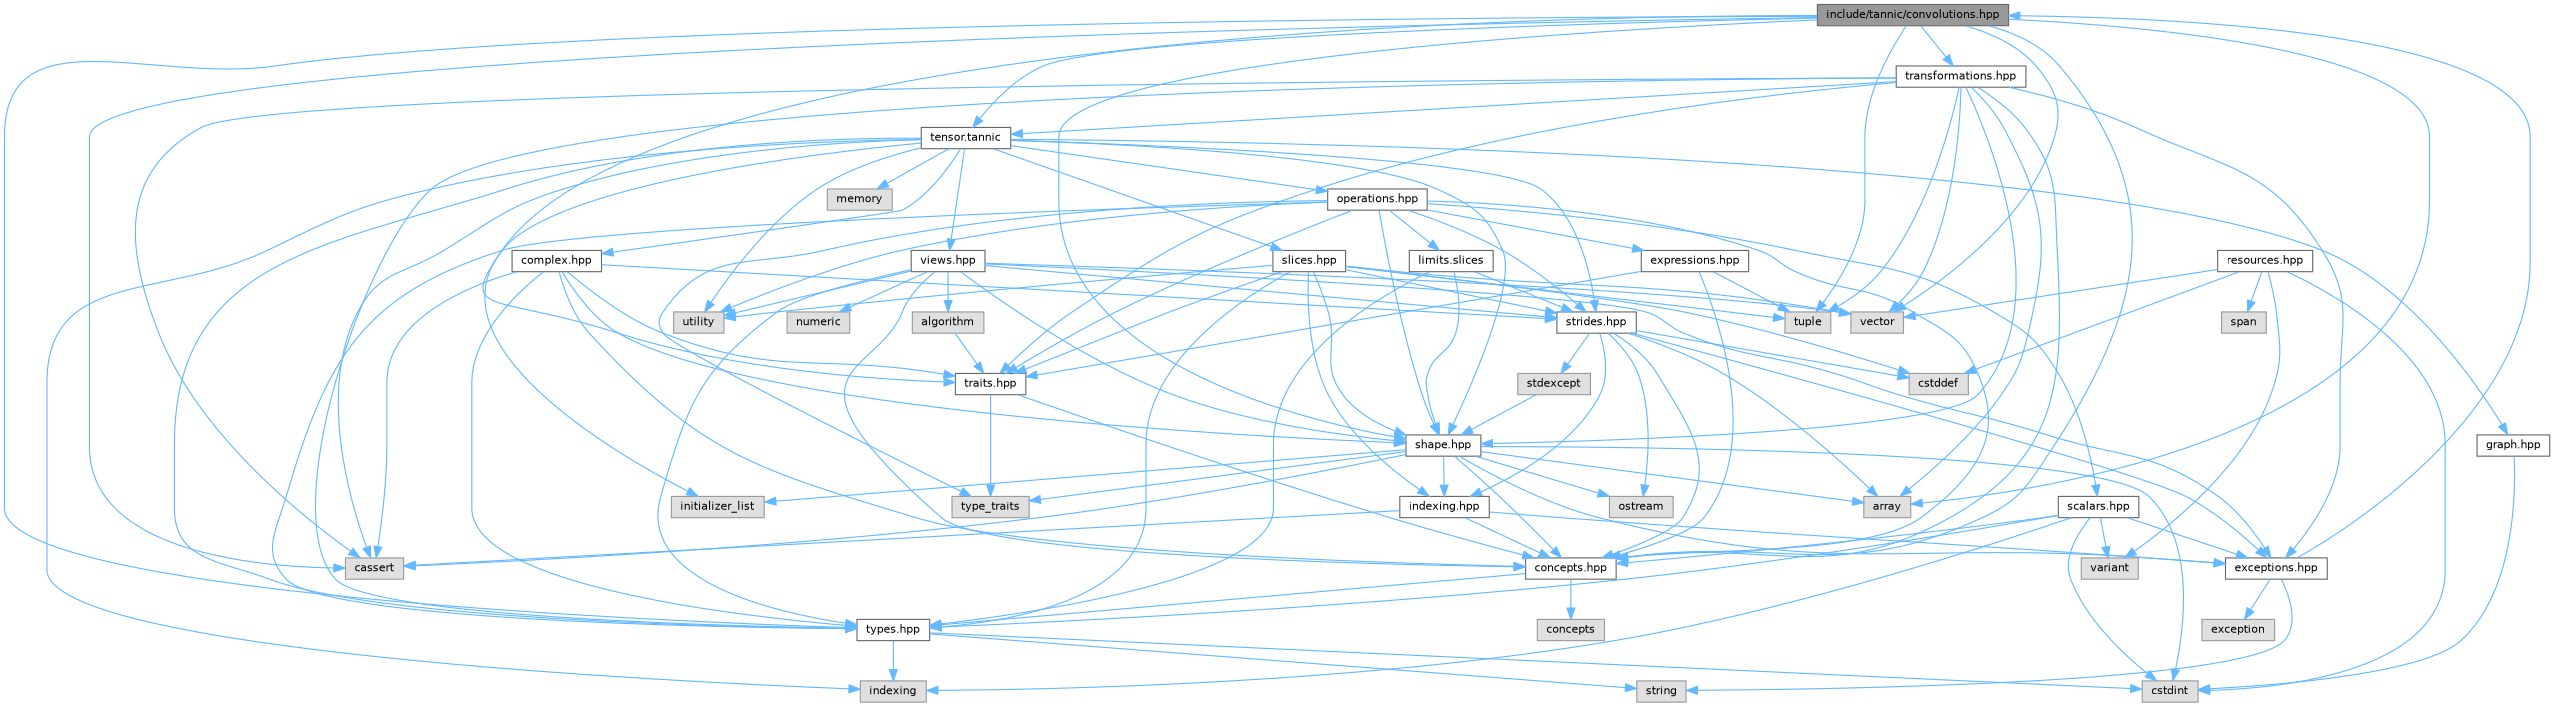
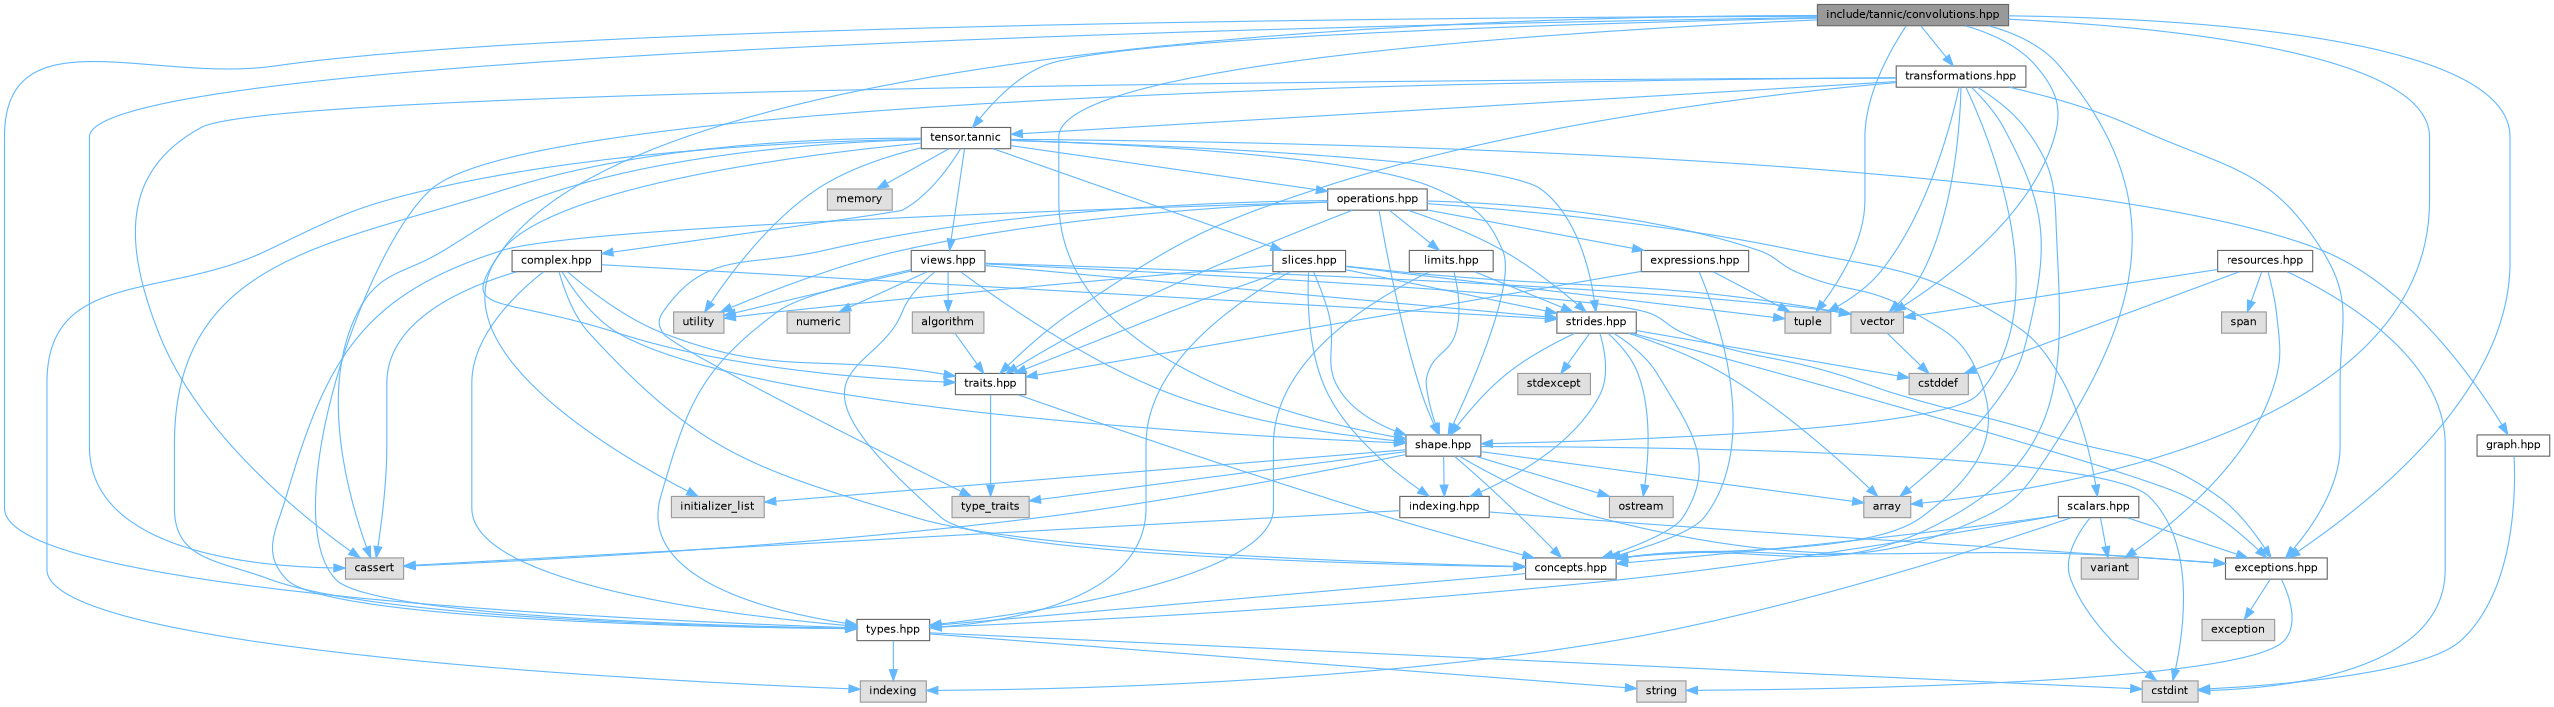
  digraph {
    node [color=grey60 fillcolor="#E0E0E0" fontname=Helvetica fontsize=10 shape=box style=filled]
    edge [color=steelblue1 fontname=Helvetica fontsize=10 labelfontname=Helvetica labelfontsize=10 style=solid]
    n1 [color=gray40 fillcolor=grey60 fontcolor=black height=0.2 label="include/tannic/convolutions.hpp" width=0.4]
    n2 [height=0.2 label=tuple width=0.4]
    n3 [height=0.2 label=array width=0.4]
    n4 [height=0.2 label=vector width=0.4]
    n5 [height=0.2 label=cassert width=0.4]
    n6 [color=grey40 fillcolor=white height=0.2 label="concepts.hpp" width=0.4]
    n7 [color=grey40 fillcolor=white height=0.2 label="types.hpp" width=0.4]
    n8 [color=grey40 fillcolor=white height=0.2 label="traits.hpp" width=0.4]
    n9 [color=grey40 fillcolor=white height=0.2 label="shape.hpp" width=0.4]
    n10 [color=grey40 fillcolor=white height=0.2 label="exceptions.hpp" width=0.4]
    n11 [color=grey40 fillcolor=white height=0.2 label="tensor.tannic" width=0.4]
    n12 [color=grey40 fillcolor=white height=0.2 label="transformations.hpp" width=0.4]
-   n13 [height=0.2 label=concepts width=0.4]
    n14 [height=0.2 label=indexing width=0.4]
    n15 [height=0.2 label=cstdint width=0.4]
    n16 [height=0.2 label=string width=0.4]
    n17 [height=0.2 label=type_traits width=0.4]
    n18 [height=0.2 label=initializer_list width=0.4]
    n19 [height=0.2 label=ostream width=0.4]
    n20 [color=grey40 fillcolor=white height=0.2 label="indexing.hpp" width=0.4]
    n21 [height=0.2 label=exception width=0.4]
    n22 [height=0.2 label=memory width=0.4]
    n23 [height=0.2 label=utility width=0.4]
    n24 [color=grey40 fillcolor=white height=0.2 label="strides.hpp" width=0.4]
    n25 [color=grey40 fillcolor=white height=0.2 label="slices.hpp" width=0.4]
    n26 [color=grey40 fillcolor=white height=0.2 label="views.hpp" width=0.4]
    n27 [color=grey40 fillcolor=white height=0.2 label="operations.hpp" width=0.4]
    n28 [color=grey40 fillcolor=white height=0.2 label="complex.hpp" width=0.4]
    n29 [color=grey40 fillcolor=white height=0.2 label="graph.hpp" width=0.4]
    n30 [height=0.2 label=cstddef width=0.4]
    n31 [height=0.2 label=stdexcept width=0.4]
    n32 [height=0.2 label=algorithm width=0.4]
    n33 [height=0.2 label=numeric width=0.4]
    n34 [color=grey40 fillcolor=white height=0.2 label="expressions.hpp" width=0.4]
    n35 [color=grey40 fillcolor=white height=0.2 label="scalars.hpp" width=0.4]
-   n36 [color=grey40 fillcolor=white height=0.2 label="limits.slices" width=0.4]
+   n36 [color=grey40 fillcolor=white height=0.2 label="limits.hpp" width=0.4]
    n37 [color=grey40 fillcolor=white height=0.2 label="resources.hpp" width=0.4]
    n38 [height=0.2 label=span width=0.4]
    n39 [height=0.2 label=variant width=0.4]
    n1 -> n2
    n1 -> n3
    n1 -> n4
    n1 -> n5
    n1 -> n6
    n1 -> n7
    n1 -> n8
    n1 -> n9
-   n10 -> n1
+   n1 -> n10
    n1 -> n11
    n1 -> n12
    n6 -> n7
-   n6 -> n13
    n7 -> n14
    n7 -> n15
    n7 -> n16
    n8 -> n6
    n8 -> n17
    n9 -> n3
    n9 -> n5
    n9 -> n6
    n9 -> n10
    n9 -> n15
    n9 -> n17
    n9 -> n18
    n9 -> n19
    n9 -> n20
    n10 -> n16
    n10 -> n21
    n11 -> n5
    n11 -> n7
    n11 -> n9
    n11 -> n14
    n11 -> n18
    n11 -> n22
    n11 -> n23
    n11 -> n24
    n11 -> n25
    n11 -> n26
    n11 -> n27
    n11 -> n28
    n11 -> n29
    n12 -> n2
    n12 -> n3
    n12 -> n4
    n12 -> n5
    n12 -> n6
    n12 -> n7
    n12 -> n8
    n12 -> n9
    n12 -> n10
    n12 -> n11
    n20 -> n5
-   n20 -> n6
    n20 -> n10
    n24 -> n3
    n24 -> n6
-   n31 -> n9
+   n24 -> n9
    n24 -> n10
    n24 -> n19
    n24 -> n20
    n24 -> n30
    n24 -> n31
    n25 -> n2
    n25 -> n4
    n25 -> n7
    n25 -> n8
    n25 -> n9
    n25 -> n20
    n25 -> n23
    n25 -> n24
-   n25 -> n30
+   n4 -> n30
    n26 -> n4
    n26 -> n6
    n26 -> n7
    n26 -> n9
    n26 -> n10
    n26 -> n23
    n26 -> n24
    n26 -> n32
    n26 -> n33
    n27 -> n6
    n27 -> n7
    n27 -> n8
    n27 -> n9
    n27 -> n17
    n27 -> n23
    n27 -> n24
    n27 -> n34
    n27 -> n35
    n27 -> n36
    n28 -> n5
    n28 -> n6
    n28 -> n7
    n28 -> n8
    n28 -> n9
    n28 -> n24
    n29 -> n15
    n32 -> n8
    n34 -> n2
    n34 -> n6
    n34 -> n8
    n35 -> n6
    n35 -> n7
    n35 -> n10
    n35 -> n14
    n35 -> n15
    n35 -> n39
    n36 -> n7
    n36 -> n9
    n36 -> n24
    n37 -> n4
    n37 -> n15
    n37 -> n30
    n37 -> n38
    n37 -> n39
  }
